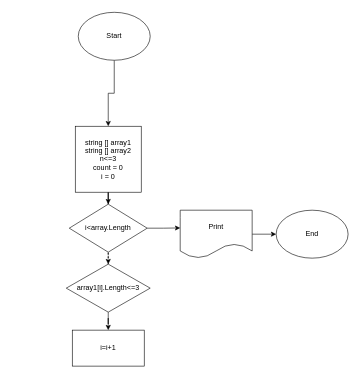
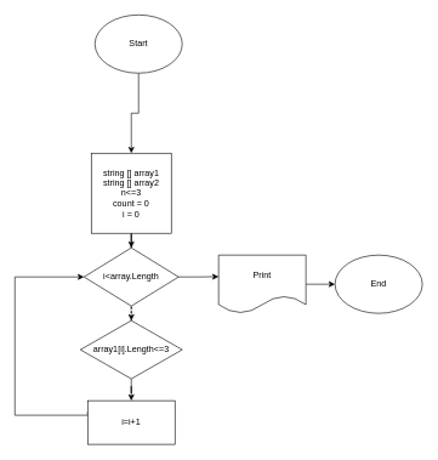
  <mxCell id="0" />
  <mxCell id="1" parent="0" />
  <mxCell id="2" value="" style="edgeStyle=orthogonalEdgeStyle;rounded=0;orthogonalLoop=1;jettySize=auto;html=1;" edge="1" parent="1" source="3" target="5"><mxGeometry relative="1" as="geometry" /></mxCell>
  <mxCell id="3" value="Start" style="ellipse;whiteSpace=wrap;html=1;" vertex="1" parent="1"><mxGeometry x="130" y="20" width="120" height="80" as="geometry" /></mxCell>
  <mxCell id="4" style="edgeStyle=orthogonalEdgeStyle;rounded=0;orthogonalLoop=1;jettySize=auto;html=1;" edge="1" parent="1" source="5" target="8"><mxGeometry relative="1" as="geometry" /></mxCell>
  <mxCell id="5" value="string [] array1&lt;br style=&quot;border-color: var(--border-color);&quot;&gt;string [] array2&lt;br&gt;n&amp;lt;=3&lt;br&gt;count = 0&lt;br&gt;i = 0" style="whiteSpace=wrap;html=1;aspect=fixed;" vertex="1" parent="1"><mxGeometry x="125" y="210" width="110" height="110" as="geometry" /></mxCell>
  <mxCell id="6" value="" style="edgeStyle=orthogonalEdgeStyle;rounded=0;orthogonalLoop=1;jettySize=auto;html=1;dashed=1;" edge="1" parent="1" source="8" target="10"><mxGeometry relative="1" as="geometry" /></mxCell>
  <mxCell id="7" style="edgeStyle=orthogonalEdgeStyle;rounded=0;orthogonalLoop=1;jettySize=auto;html=1;entryX=0;entryY=0.37;entryDx=0;entryDy=0;entryPerimeter=0;" edge="1" parent="1" source="8" target="14"><mxGeometry relative="1" as="geometry" /></mxCell>
  <mxCell id="8" value="i&amp;lt;array.Length" style="rhombus;whiteSpace=wrap;html=1;" vertex="1" parent="1"><mxGeometry x="115" y="340" width="130" height="80" as="geometry" /></mxCell>
  <mxCell id="9" value="" style="edgeStyle=orthogonalEdgeStyle;rounded=0;orthogonalLoop=1;jettySize=auto;html=1;" edge="1" parent="1" source="10" target="12"><mxGeometry relative="1" as="geometry" /></mxCell>
  <mxCell id="10" value="array1[i].Length&amp;lt;=3" style="rhombus;whiteSpace=wrap;html=1;" vertex="1" parent="1"><mxGeometry x="110" y="440" width="140" height="80" as="geometry" /></mxCell>
+ <mxCell id="11" style="edgeStyle=orthogonalEdgeStyle;rounded=0;orthogonalLoop=1;jettySize=auto;html=1;exitX=0;exitY=0.25;exitDx=0;exitDy=0;entryX=0;entryY=0.5;entryDx=0;entryDy=0;" edge="1" parent="1" source="12" target="8"><mxGeometry relative="1" as="geometry"><mxPoint x="30" y="370" as="targetPoint" /><mxPoint x="40" y="570" as="sourcePoint" /><Array as="points"><mxPoint x="120" y="570" /><mxPoint x="20" y="570" /><mxPoint x="20" y="380" /></Array></mxGeometry></mxCell>
  <mxCell id="12" value="i=i+1" style="rounded=0;whiteSpace=wrap;html=1;" vertex="1" parent="1"><mxGeometry x="120" y="550" width="120" height="60" as="geometry" /></mxCell>
  <mxCell id="13" value="" style="edgeStyle=orthogonalEdgeStyle;rounded=0;orthogonalLoop=1;jettySize=auto;html=1;" edge="1" parent="1" source="14" target="15"><mxGeometry relative="1" as="geometry" /></mxCell>
  <mxCell id="14" value="Print" style="shape=document;whiteSpace=wrap;html=1;boundedLbl=1;" vertex="1" parent="1"><mxGeometry x="300" y="350" width="120" height="80" as="geometry" /></mxCell>
  <mxCell id="15" value="End" style="ellipse;whiteSpace=wrap;html=1;" vertex="1" parent="1"><mxGeometry x="460" y="350" width="120" height="80" as="geometry" /></mxCell>
